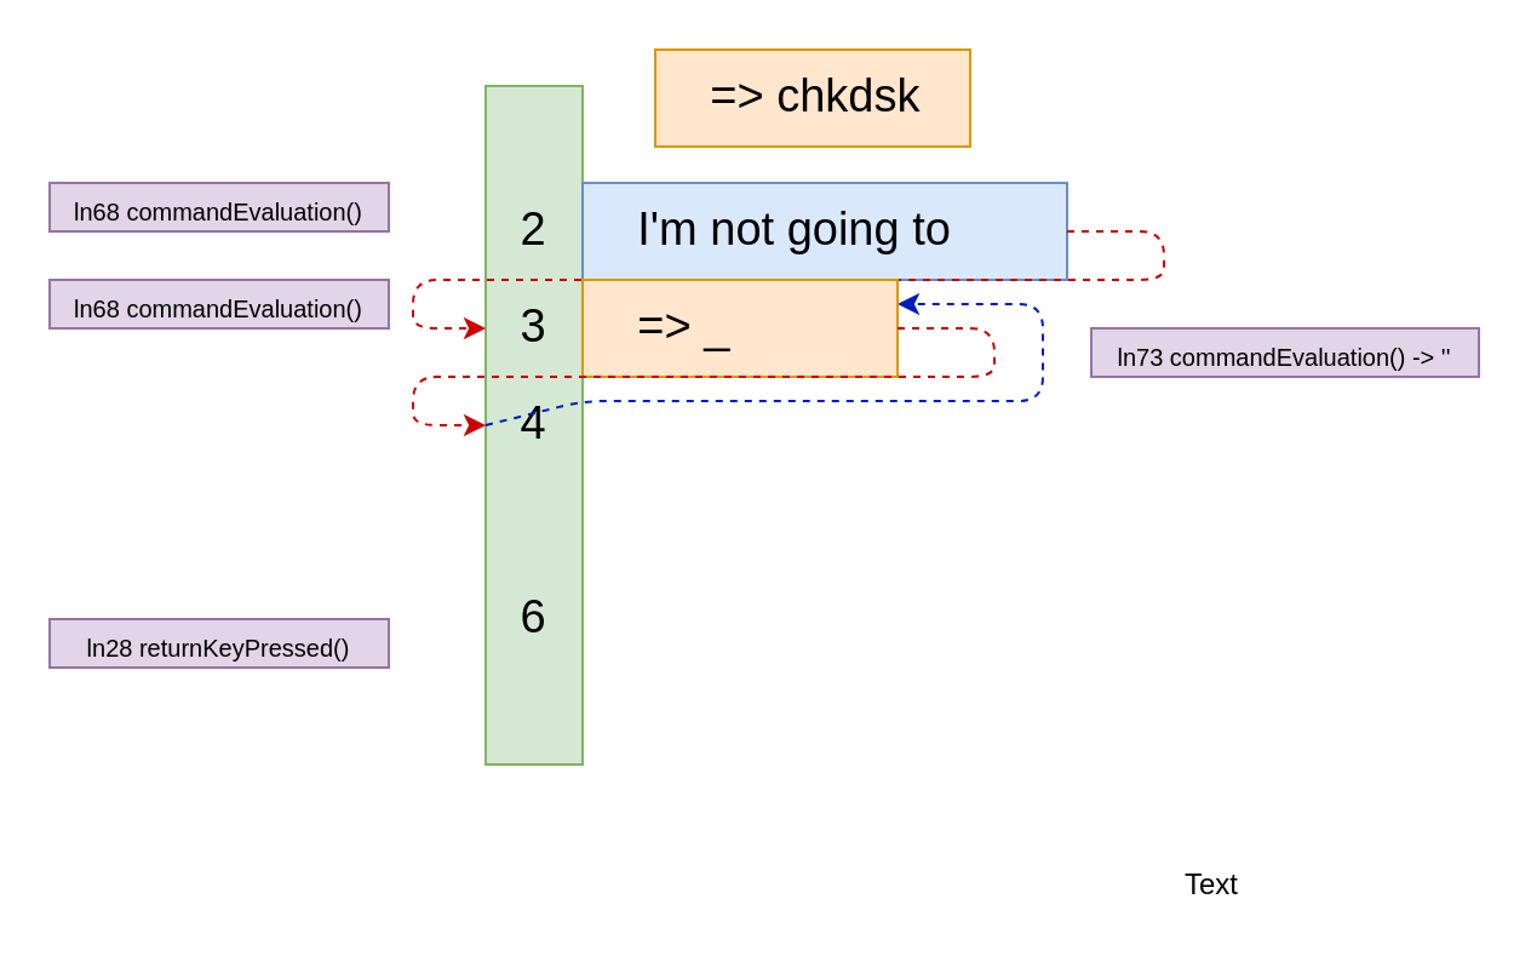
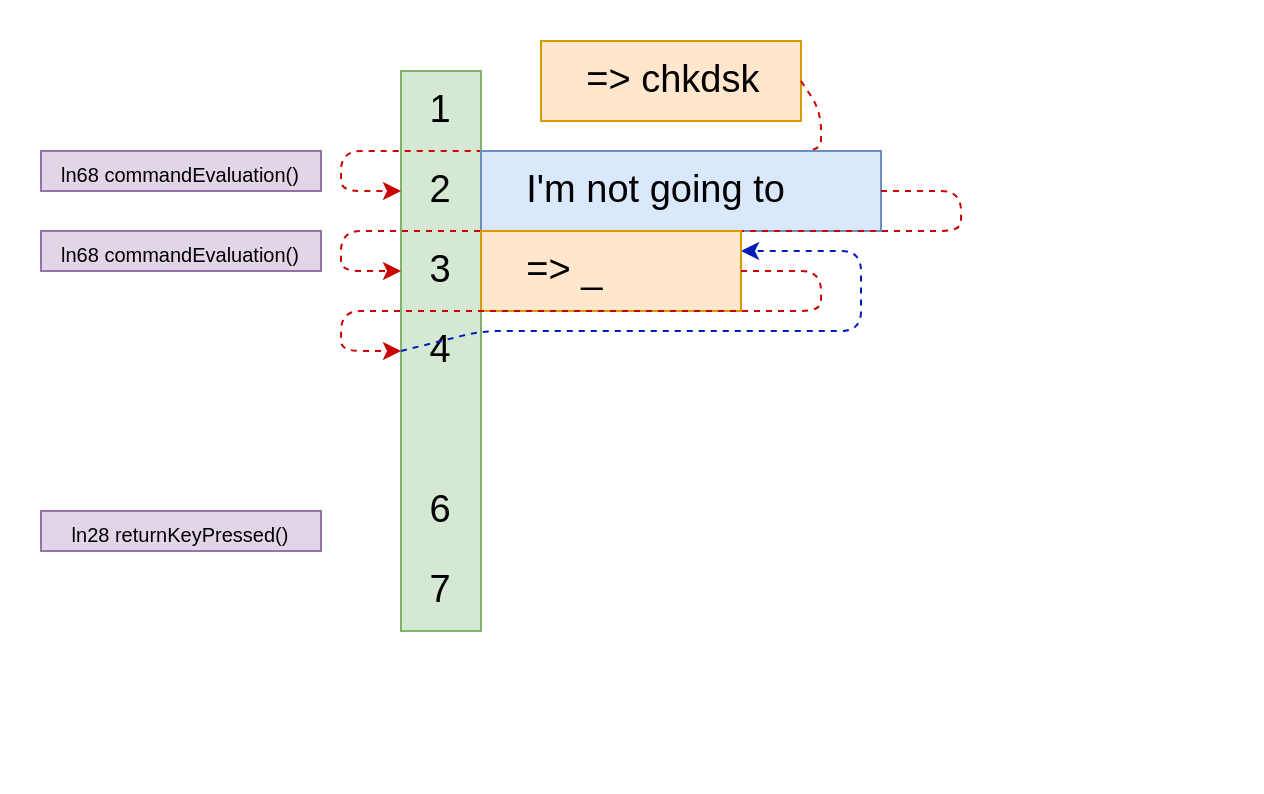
  <mxCell id="0" />
  <mxCell id="1" parent="0" />
- <mxCell id="2" value="Text" style="text;html=1;strokeColor=none;fillColor=none;align=center;verticalAlign=middle;whiteSpace=wrap;rounded=0;" vertex="1" parent="1"><mxGeometry x="480" y="355" width="40" height="20" as="geometry" /></mxCell>
  <mxCell id="3" value="&amp;nbsp; &amp;nbsp; =&amp;gt; chkdsk" style="text;html=1;strokeColor=#d79b00;fillColor=#ffe6cc;align=left;verticalAlign=middle;whiteSpace=wrap;rounded=0;fontSize=19;" vertex="1" parent="1"><mxGeometry x="270" y="20" width="130" height="40" as="geometry" /></mxCell>
  <mxCell id="4" value="" style="group;fillColor=#d5e8d4;strokeColor=#82b366;" vertex="1" connectable="0" parent="1"><mxGeometry x="200" y="35" width="40" height="280" as="geometry" /></mxCell>
+ <mxCell id="5" value="1" style="text;html=1;strokeColor=none;fillColor=none;align=center;verticalAlign=middle;whiteSpace=wrap;rounded=0;fontSize=19;" vertex="1" parent="4"><mxGeometry width="40" height="40" as="geometry" /></mxCell>
  <mxCell id="6" value="2" style="text;html=1;strokeColor=none;fillColor=none;align=center;verticalAlign=middle;whiteSpace=wrap;rounded=0;fontSize=19;" vertex="1" parent="4"><mxGeometry y="40" width="40" height="40" as="geometry" /></mxCell>
  <mxCell id="7" value="4" style="text;html=1;strokeColor=none;fillColor=none;align=center;verticalAlign=middle;whiteSpace=wrap;rounded=0;fontSize=19;" vertex="1" parent="4"><mxGeometry y="120" width="40" height="40" as="geometry" /></mxCell>
  <mxCell id="8" value="6" style="text;html=1;strokeColor=none;fillColor=none;align=center;verticalAlign=middle;whiteSpace=wrap;rounded=0;fontSize=19;" vertex="1" parent="4"><mxGeometry y="200" width="40" height="40" as="geometry" /></mxCell>
  <mxCell id="9" value="3" style="text;html=1;strokeColor=none;fillColor=none;align=center;verticalAlign=middle;whiteSpace=wrap;rounded=0;fontSize=19;" vertex="1" parent="4"><mxGeometry y="80" width="40" height="40" as="geometry" /></mxCell>
+ <mxCell id="10" value="7" style="text;html=1;strokeColor=none;fillColor=none;align=center;verticalAlign=middle;whiteSpace=wrap;rounded=0;fontSize=19;" vertex="1" parent="4"><mxGeometry y="240" width="40" height="40" as="geometry" /></mxCell>
  <mxCell id="11" value="" style="endArrow=classic;html=1;dashed=1;strokeColor=#001DBC;fontSize=19;entryX=1;entryY=0.25;entryDx=0;entryDy=0;fillColor=#0050ef;" edge="1" parent="4" target="17"><mxGeometry width="50" height="50" relative="1" as="geometry"><mxPoint y="140" as="sourcePoint" /><mxPoint x="50" y="120" as="targetPoint" /><Array as="points"><mxPoint x="40" y="130" /><mxPoint x="230" y="130" /><mxPoint x="230" y="90" /></Array></mxGeometry></mxCell>
+ <mxCell id="12" value="" style="endArrow=classic;html=1;fontSize=19;exitX=1;exitY=0.5;exitDx=0;exitDy=0;entryX=0;entryY=0.5;entryDx=0;entryDy=0;dashed=1;strokeColor=#CC0000;" edge="1" parent="1" source="3" target="6"><mxGeometry width="50" height="50" relative="1" as="geometry"><mxPoint x="500" y="165" as="sourcePoint" /><mxPoint x="100" y="75" as="targetPoint" /><Array as="points"><mxPoint x="410" y="55" /><mxPoint x="410" y="75" /><mxPoint x="170" y="75" /><mxPoint x="170" y="95" /></Array></mxGeometry></mxCell>
  <mxCell id="13" value="&lt;font style=&quot;font-size: 10px&quot;&gt;ln68 commandEvaluation()&lt;/font&gt;" style="text;html=1;strokeColor=#9673a6;fillColor=#e1d5e7;align=center;verticalAlign=middle;whiteSpace=wrap;rounded=0;fontSize=19;" vertex="1" parent="1"><mxGeometry x="20" y="75" width="140" height="20" as="geometry" /></mxCell>
  <mxCell id="14" value="&amp;nbsp; &amp;nbsp; I'm not going to" style="text;html=1;strokeColor=#6c8ebf;fillColor=#dae8fc;align=left;verticalAlign=middle;whiteSpace=wrap;rounded=0;fontSize=19;" vertex="1" parent="1"><mxGeometry x="240" y="75" width="200" height="40" as="geometry" /></mxCell>
  <mxCell id="15" value="" style="endArrow=classic;html=1;fontSize=19;exitX=1;exitY=0.5;exitDx=0;exitDy=0;dashed=1;strokeColor=#CC0000;" edge="1" parent="1"><mxGeometry width="50" height="50" relative="1" as="geometry"><mxPoint x="440" y="95" as="sourcePoint" /><mxPoint x="200" y="135" as="targetPoint" /><Array as="points"><mxPoint x="480" y="95" /><mxPoint x="480" y="115" /><mxPoint x="170" y="115" /><mxPoint x="170" y="135" /></Array></mxGeometry></mxCell>
  <mxCell id="16" value="&lt;font style=&quot;font-size: 10px&quot;&gt;ln28 returnKeyPressed()&lt;/font&gt;" style="text;html=1;strokeColor=#9673a6;fillColor=#e1d5e7;align=center;verticalAlign=middle;whiteSpace=wrap;rounded=0;fontSize=19;" vertex="1" parent="1"><mxGeometry x="20" y="255" width="140" height="20" as="geometry" /></mxCell>
  <mxCell id="17" value="&amp;nbsp; &amp;nbsp; =&amp;gt; _" style="text;html=1;strokeColor=#d79b00;fillColor=#ffe6cc;align=left;verticalAlign=middle;whiteSpace=wrap;rounded=0;fontSize=19;" vertex="1" parent="1"><mxGeometry x="240" y="115" width="130" height="40" as="geometry" /></mxCell>
  <mxCell id="18" value="" style="endArrow=classic;html=1;fontSize=19;exitX=1;exitY=0.5;exitDx=0;exitDy=0;entryX=0;entryY=0.5;entryDx=0;entryDy=0;dashed=1;strokeColor=#CC0000;" edge="1" parent="1"><mxGeometry width="50" height="50" relative="1" as="geometry"><mxPoint x="370" y="135" as="sourcePoint" /><mxPoint x="200" y="175" as="targetPoint" /><Array as="points"><mxPoint x="410" y="135" /><mxPoint x="410" y="155" /><mxPoint x="170" y="155" /><mxPoint x="170" y="175" /></Array></mxGeometry></mxCell>
  <mxCell id="19" value="&lt;span style=&quot;font-size: 10px&quot;&gt;ln68 commandEvaluation()&lt;/span&gt;" style="text;html=1;strokeColor=#9673a6;fillColor=#e1d5e7;align=center;verticalAlign=middle;whiteSpace=wrap;rounded=0;fontSize=19;" vertex="1" parent="1"><mxGeometry x="20" y="115" width="140" height="20" as="geometry" /></mxCell>
- <mxCell id="20" value="&lt;span style=&quot;font-size: 10px&quot;&gt;ln73 commandEvaluation() -&amp;gt; ''&lt;/span&gt;" style="text;html=1;strokeColor=#9673a6;fillColor=#e1d5e7;align=center;verticalAlign=middle;whiteSpace=wrap;rounded=0;fontSize=19;" vertex="1" parent="1"><mxGeometry x="450" y="135" width="160" height="20" as="geometry" /></mxCell>
